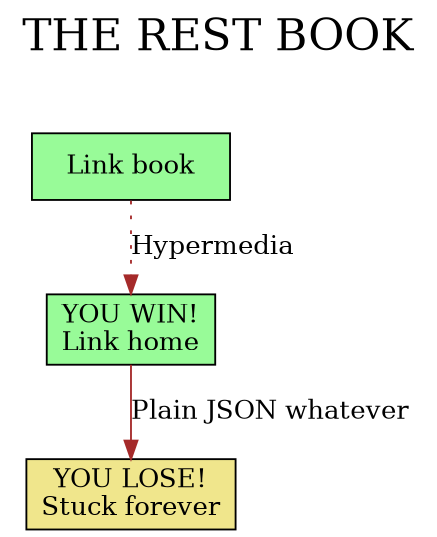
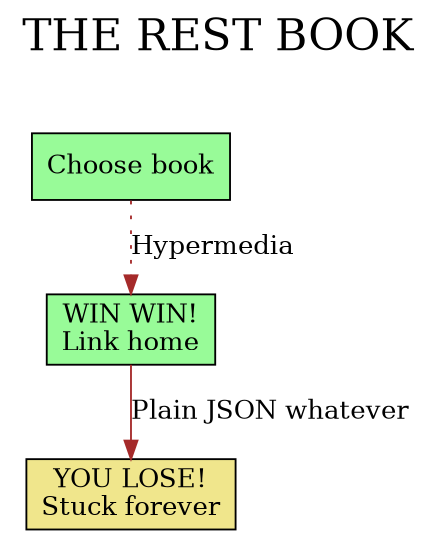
  digraph {
    fontsize=24
    label="THE REST BOOK"
    labelloc=t
    node [fillcolor=palegreen shape=box style=filled]
    edge [color=brown]
-   n1 [label="Link book"]
-   n2 [bgcolor=black label="YOU WIN!\nLink home"]
+   n1 [label="Choose book"]
+   n2 [bgcolor=black label="WIN WIN!\nLink home"]
    n3 [fillcolor=khaki label="YOU LOSE!\nStuck forever"]
    n1 -> n2 [label=Hypermedia style=dotted]
    n2 -> n3 [label="Plain JSON whatever" style=solid]
  }
